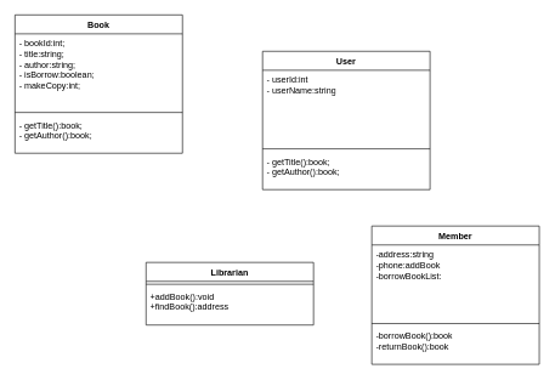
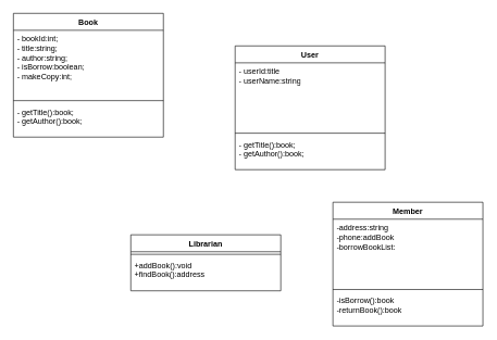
  <mxCell id="0" />
  <mxCell id="1" parent="0" />
  <mxCell id="2" value="Book" style="swimlane;fontStyle=1;align=center;verticalAlign=top;childLayout=stackLayout;horizontal=1;startSize=26;horizontalStack=0;resizeParent=1;resizeParentMax=0;resizeLast=0;collapsible=1;marginBottom=0;whiteSpace=wrap;html=1;" vertex="1" parent="1"><mxGeometry x="20" y="20" width="230" height="190" as="geometry" /></mxCell>
  <mxCell id="3" value="- bookId:int;&lt;div&gt;- title:string;&lt;/div&gt;&lt;div&gt;- author:string;&lt;/div&gt;&lt;div&gt;- isBorrow:boolean;&lt;/div&gt;&lt;div&gt;- makeCopy:int;&lt;/div&gt;" style="text;strokeColor=none;fillColor=none;align=left;verticalAlign=top;spacingLeft=4;spacingRight=4;overflow=hidden;rotatable=0;points=[[0,0.5],[1,0.5]];portConstraint=eastwest;whiteSpace=wrap;html=1;" vertex="1" parent="2"><mxGeometry y="26" width="230" height="104" as="geometry" /></mxCell>
  <mxCell id="4" value="" style="line;strokeWidth=1;fillColor=none;align=left;verticalAlign=middle;spacingTop=-1;spacingLeft=3;spacingRight=3;rotatable=0;labelPosition=right;points=[];portConstraint=eastwest;strokeColor=inherit;" vertex="1" parent="2"><mxGeometry y="130" width="230" height="8" as="geometry" /></mxCell>
  <mxCell id="5" value="- getTitle():book;&lt;div&gt;- getAuthor():book;&lt;/div&gt;" style="text;strokeColor=none;fillColor=none;align=left;verticalAlign=top;spacingLeft=4;spacingRight=4;overflow=hidden;rotatable=0;points=[[0,0.5],[1,0.5]];portConstraint=eastwest;whiteSpace=wrap;html=1;" vertex="1" parent="2"><mxGeometry y="138" width="230" height="52" as="geometry" /></mxCell>
  <mxCell id="6" value="Librarian" style="swimlane;fontStyle=1;align=center;verticalAlign=top;childLayout=stackLayout;horizontal=1;startSize=26;horizontalStack=0;resizeParent=1;resizeParentMax=0;resizeLast=0;collapsible=1;marginBottom=0;whiteSpace=wrap;html=1;" vertex="1" parent="1"><mxGeometry x="200" y="360" width="230" height="86" as="geometry" /></mxCell>
  <mxCell id="7" value="" style="line;strokeWidth=1;fillColor=none;align=left;verticalAlign=middle;spacingTop=-1;spacingLeft=3;spacingRight=3;rotatable=0;labelPosition=right;points=[];portConstraint=eastwest;strokeColor=inherit;" vertex="1" parent="6"><mxGeometry y="26" width="230" height="8" as="geometry" /></mxCell>
  <mxCell id="8" value="+addBook():void&lt;div&gt;+findBook():address&lt;/div&gt;" style="text;strokeColor=none;fillColor=none;align=left;verticalAlign=top;spacingLeft=4;spacingRight=4;overflow=hidden;rotatable=0;points=[[0,0.5],[1,0.5]];portConstraint=eastwest;whiteSpace=wrap;html=1;" vertex="1" parent="6"><mxGeometry y="34" width="230" height="52" as="geometry" /></mxCell>
  <mxCell id="9" value="User" style="swimlane;fontStyle=1;align=center;verticalAlign=top;childLayout=stackLayout;horizontal=1;startSize=26;horizontalStack=0;resizeParent=1;resizeParentMax=0;resizeLast=0;collapsible=1;marginBottom=0;whiteSpace=wrap;html=1;" vertex="1" parent="1"><mxGeometry x="360" y="70" width="230" height="190" as="geometry" /></mxCell>
- <mxCell id="10" value="- userId:int&lt;div&gt;- userName:string&lt;/div&gt;" style="text;strokeColor=none;fillColor=none;align=left;verticalAlign=top;spacingLeft=4;spacingRight=4;overflow=hidden;rotatable=0;points=[[0,0.5],[1,0.5]];portConstraint=eastwest;whiteSpace=wrap;html=1;" vertex="1" parent="9"><mxGeometry y="26" width="230" height="104" as="geometry" /></mxCell>
+ <mxCell id="10" value="- userId:title&lt;div&gt;- userName:string&lt;/div&gt;" style="text;strokeColor=none;fillColor=none;align=left;verticalAlign=top;spacingLeft=4;spacingRight=4;overflow=hidden;rotatable=0;points=[[0,0.5],[1,0.5]];portConstraint=eastwest;whiteSpace=wrap;html=1;" vertex="1" parent="9"><mxGeometry y="26" width="230" height="104" as="geometry" /></mxCell>
  <mxCell id="11" value="" style="line;strokeWidth=1;fillColor=none;align=left;verticalAlign=middle;spacingTop=-1;spacingLeft=3;spacingRight=3;rotatable=0;labelPosition=right;points=[];portConstraint=eastwest;strokeColor=inherit;" vertex="1" parent="9"><mxGeometry y="130" width="230" height="8" as="geometry" /></mxCell>
  <mxCell id="12" value="- getTitle():book;&lt;div&gt;- getAuthor():book;&lt;/div&gt;" style="text;strokeColor=none;fillColor=none;align=left;verticalAlign=top;spacingLeft=4;spacingRight=4;overflow=hidden;rotatable=0;points=[[0,0.5],[1,0.5]];portConstraint=eastwest;whiteSpace=wrap;html=1;" vertex="1" parent="9"><mxGeometry y="138" width="230" height="52" as="geometry" /></mxCell>
  <mxCell id="13" value="Member" style="swimlane;fontStyle=1;align=center;verticalAlign=top;childLayout=stackLayout;horizontal=1;startSize=26;horizontalStack=0;resizeParent=1;resizeParentMax=0;resizeLast=0;collapsible=1;marginBottom=0;whiteSpace=wrap;html=1;" vertex="1" parent="1"><mxGeometry x="510" y="310" width="230" height="190" as="geometry" /></mxCell>
  <mxCell id="14" value="-address:string&lt;div&gt;-phone:addBook&lt;/div&gt;&lt;div&gt;-borrowBookList:&lt;/div&gt;" style="text;strokeColor=none;fillColor=none;align=left;verticalAlign=top;spacingLeft=4;spacingRight=4;overflow=hidden;rotatable=0;points=[[0,0.5],[1,0.5]];portConstraint=eastwest;whiteSpace=wrap;html=1;" vertex="1" parent="13"><mxGeometry y="26" width="230" height="104" as="geometry" /></mxCell>
  <mxCell id="15" value="" style="line;strokeWidth=1;fillColor=none;align=left;verticalAlign=middle;spacingTop=-1;spacingLeft=3;spacingRight=3;rotatable=0;labelPosition=right;points=[];portConstraint=eastwest;strokeColor=inherit;" vertex="1" parent="13"><mxGeometry y="130" width="230" height="8" as="geometry" /></mxCell>
- <mxCell id="16" value="-borrowBook():book&lt;div&gt;-returnBook():book&lt;/div&gt;" style="text;strokeColor=none;fillColor=none;align=left;verticalAlign=top;spacingLeft=4;spacingRight=4;overflow=hidden;rotatable=0;points=[[0,0.5],[1,0.5]];portConstraint=eastwest;whiteSpace=wrap;html=1;" vertex="1" parent="13"><mxGeometry y="138" width="230" height="52" as="geometry" /></mxCell>
+ <mxCell id="16" value="-isBorrow():book&lt;div&gt;-returnBook():book&lt;/div&gt;" style="text;strokeColor=none;fillColor=none;align=left;verticalAlign=top;spacingLeft=4;spacingRight=4;overflow=hidden;rotatable=0;points=[[0,0.5],[1,0.5]];portConstraint=eastwest;whiteSpace=wrap;html=1;" vertex="1" parent="13"><mxGeometry y="138" width="230" height="52" as="geometry" /></mxCell>
